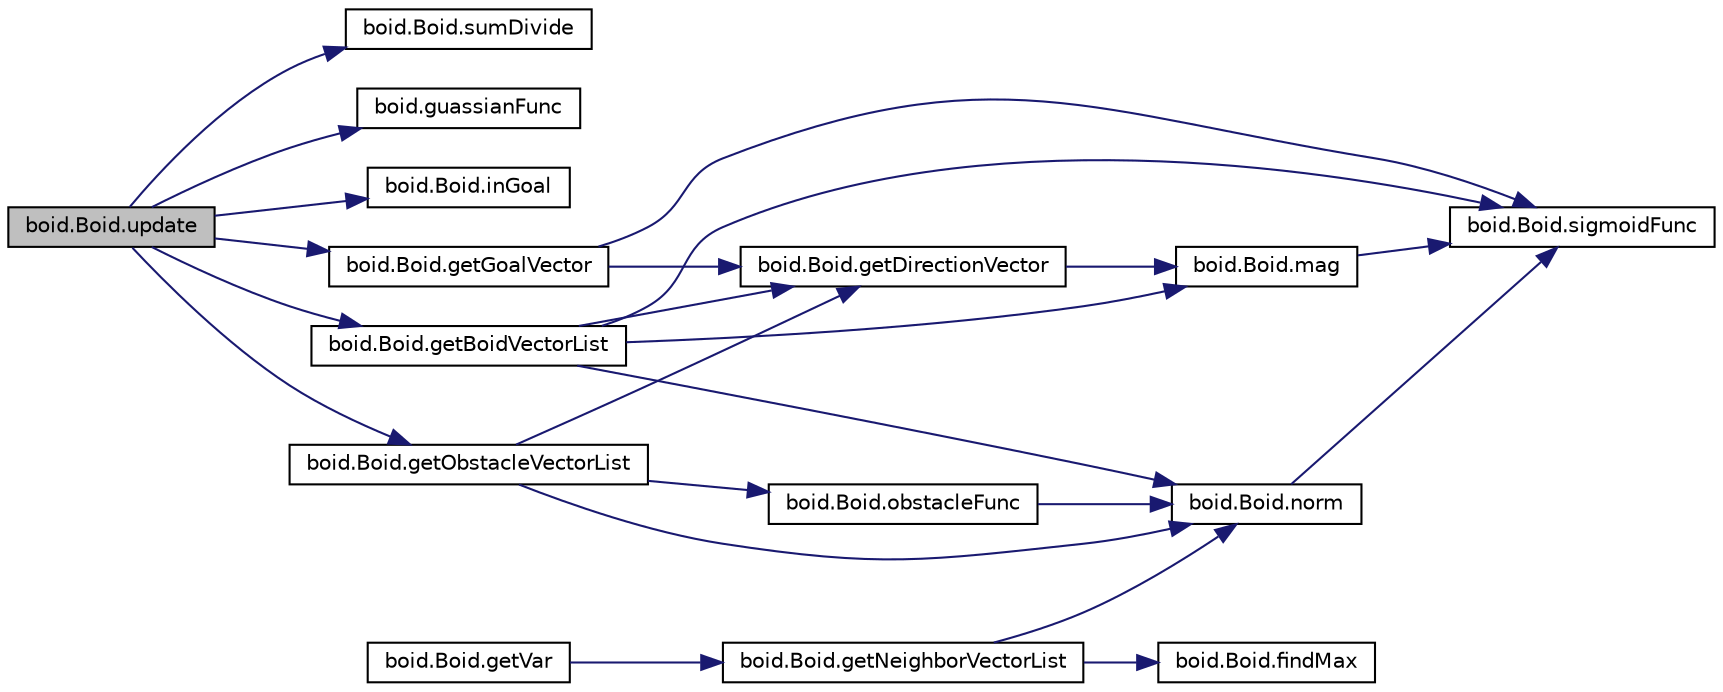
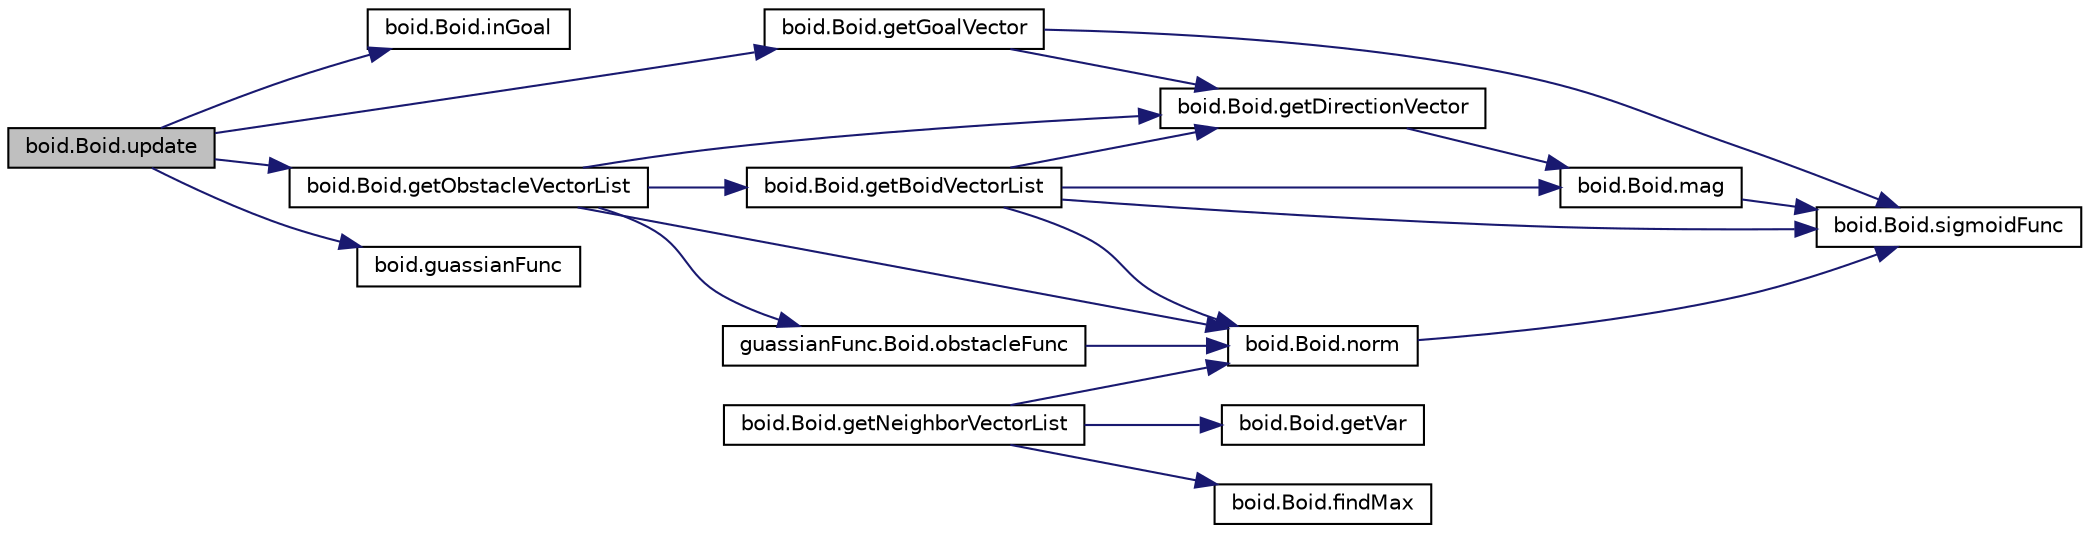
  digraph {
    rankdir=LR
    node [color=black fillcolor=white fontname=Helvetica fontsize=10 shape=record style=filled]
    edge [color=midnightblue fontname=Helvetica fontsize=10 labelfontname=Helvetica labelfontsize=10 style=solid]
    n1 [fillcolor=grey75 fontcolor=black height=0.2 label="boid.Boid.update" width=0.4]
    n2 [height=0.2 label="boid.Boid.inGoal" width=0.4]
    n3 [height=0.2 label="boid.Boid.getBoidVectorList" width=0.4]
    n4 [height=0.2 label="boid.Boid.getObstacleVectorList" width=0.4]
    n5 [height=0.2 label="boid.Boid.getGoalVector" width=0.4]
-   n6 [height=0.2 label="boid.Boid.sumDivide" width=0.4]
    n7 [height=0.2 label="boid.guassianFunc" width=0.4]
    n8 [height=0.2 label="boid.Boid.getNeighborVectorList" width=0.4]
    n9 [height=0.2 label="boid.Boid.norm" width=0.4]
    n10 [height=0.2 label="boid.Boid.findMax" width=0.4]
    n11 [height=0.2 label="boid.Boid.getVar" width=0.4]
    n12 [height=0.2 label="boid.Boid.sigmoidFunc" width=0.4]
    n13 [height=0.2 label="boid.Boid.getDirectionVector" width=0.4]
    n14 [height=0.2 label="boid.Boid.mag" width=0.4]
-   n15 [height=0.2 label="boid.Boid.obstacleFunc" width=0.4]
+   n15 [height=0.2 label="guassianFunc.Boid.obstacleFunc" width=0.4]
    n1 -> n2
-   n1 -> n3
+   n4 -> n3
    n1 -> n4
    n1 -> n5
-   n1 -> n6
    n1 -> n7
    n3 -> n9
    n3 -> n12
    n3 -> n13
    n3 -> n14
    n4 -> n9
    n4 -> n13
    n4 -> n15
    n5 -> n12
    n5 -> n13
    n8 -> n9
    n8 -> n10
-   n11 -> n8
+   n8 -> n11
    n9 -> n12
    n13 -> n14
    n14 -> n12
    n15 -> n9
  }
